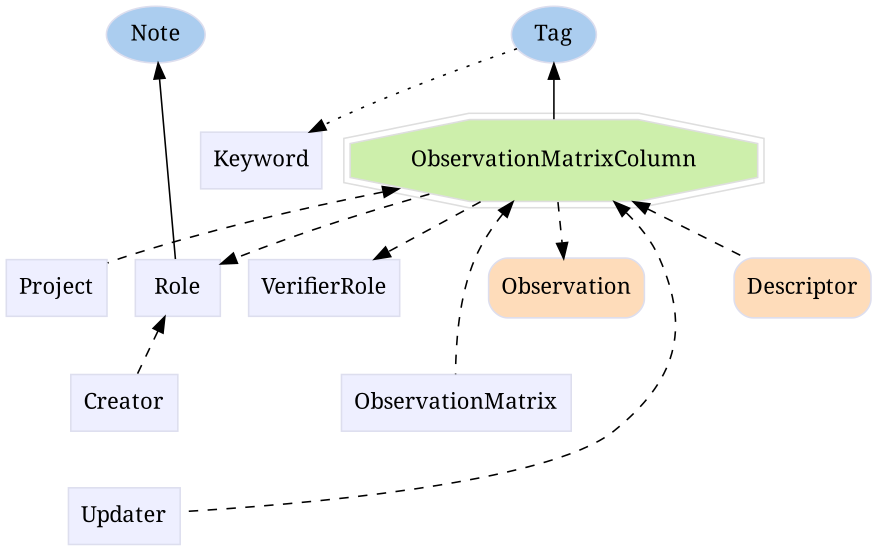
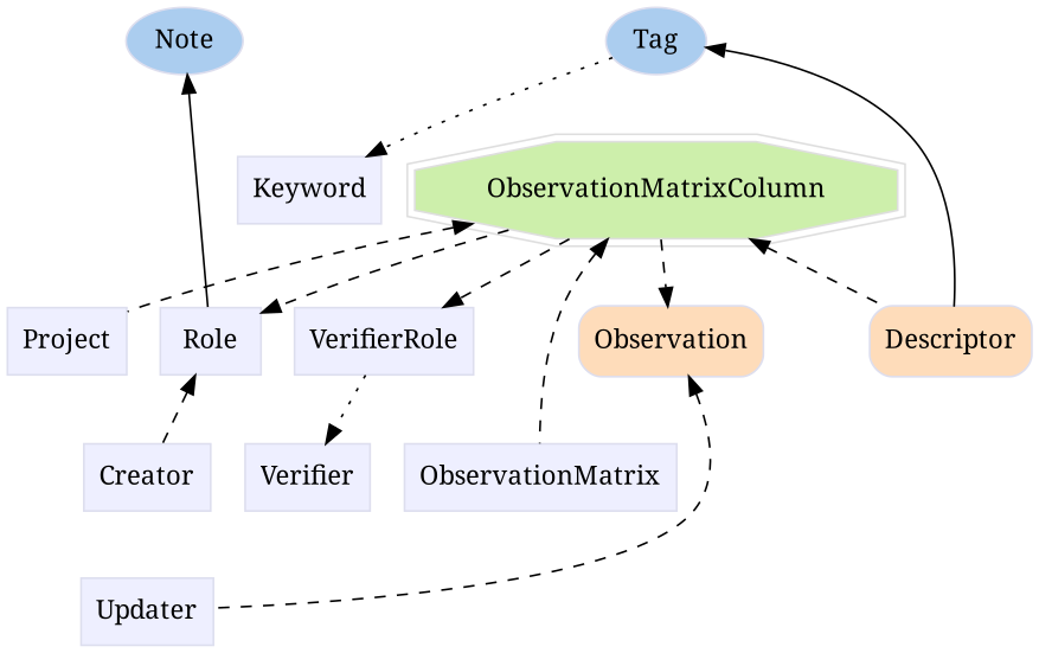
  digraph {
    fontname="Noto Serif"
    rankdir=TB
    node [color="#dddeee" fillcolor="#eeefff" fontname="Noto Serif" group=supporting shape=box style=filled]
    edge [fontname="Noto Serif" style=dashed]
    n1 [fillcolor="#abcdef" group=annotator height=0.5 label=Tag shape=oval width=0.75]
    n2 [fillcolor="#abcdef" group=annotator height=0.5 label=Note shape=oval width=0.77632]
    n3 [fillcolor="#fedcba" group=core height=0.51389 label=Observation shape=Mrecord width=1.1528]
    n4 [fillcolor="#fedcba" group=core height=0.51389 label=Descriptor shape=Mrecord width=1.0278]
    n5 [color="#dedede" fillcolor="#cdefab" group=target height=0.61111 label=ObservationMatrixColumn shape=doubleoctagon width=3.3159]
    n6 [height=0.5 label=Keyword width=0.93056]
    n7 [height=0.5 label=Role width=0.75]
    n8 [height=0.5 label=VerifierRole width=1.1528]
+   n9 [height=0.5 label=Verifier width=0.79167]
    n10 [height=0.5 label=Creator width=0.79167]
    n11 [height=0.5 label=ObservationMatrix width=1.6667]
    n12 [height=0.5 label=Project width=0.76389]
    n13 [height=0.5 label=Updater width=0.83333]
    subgraph sub_1 {
      rank=min
      n1
      n2
    }
    subgraph sub_2 {
      n3
      n4
    }
    subgraph sub_3 {
      n5
      n6
      n7
      n8
+     n9
      n10
      n11
      n12
      n13
    }
    n1 -> n6 [style=dotted]
    n3 -> n11 [style=invis]
-   n5 -> n1 [style=""]
+   n4 -> n1 [style=""]
    n5 -> n3
    n5 -> n4 [dir=back]
    n5 -> n7
    n5 -> n8
    n5 -> n11 [dir=back]
    n5 -> n12 [dir=back]
-   n5 -> n13 [dir=back]
+   n3 -> n13 [dir=back]
    n7 -> n2 [style=""]
+   n7 -> n9 [style=invis]
    n7 -> n10 [dir=back]
+   n8 -> n9 [style=dotted]
    n10 -> n13 [style=invis]
    n12 -> n10 [style=invis]
  }
